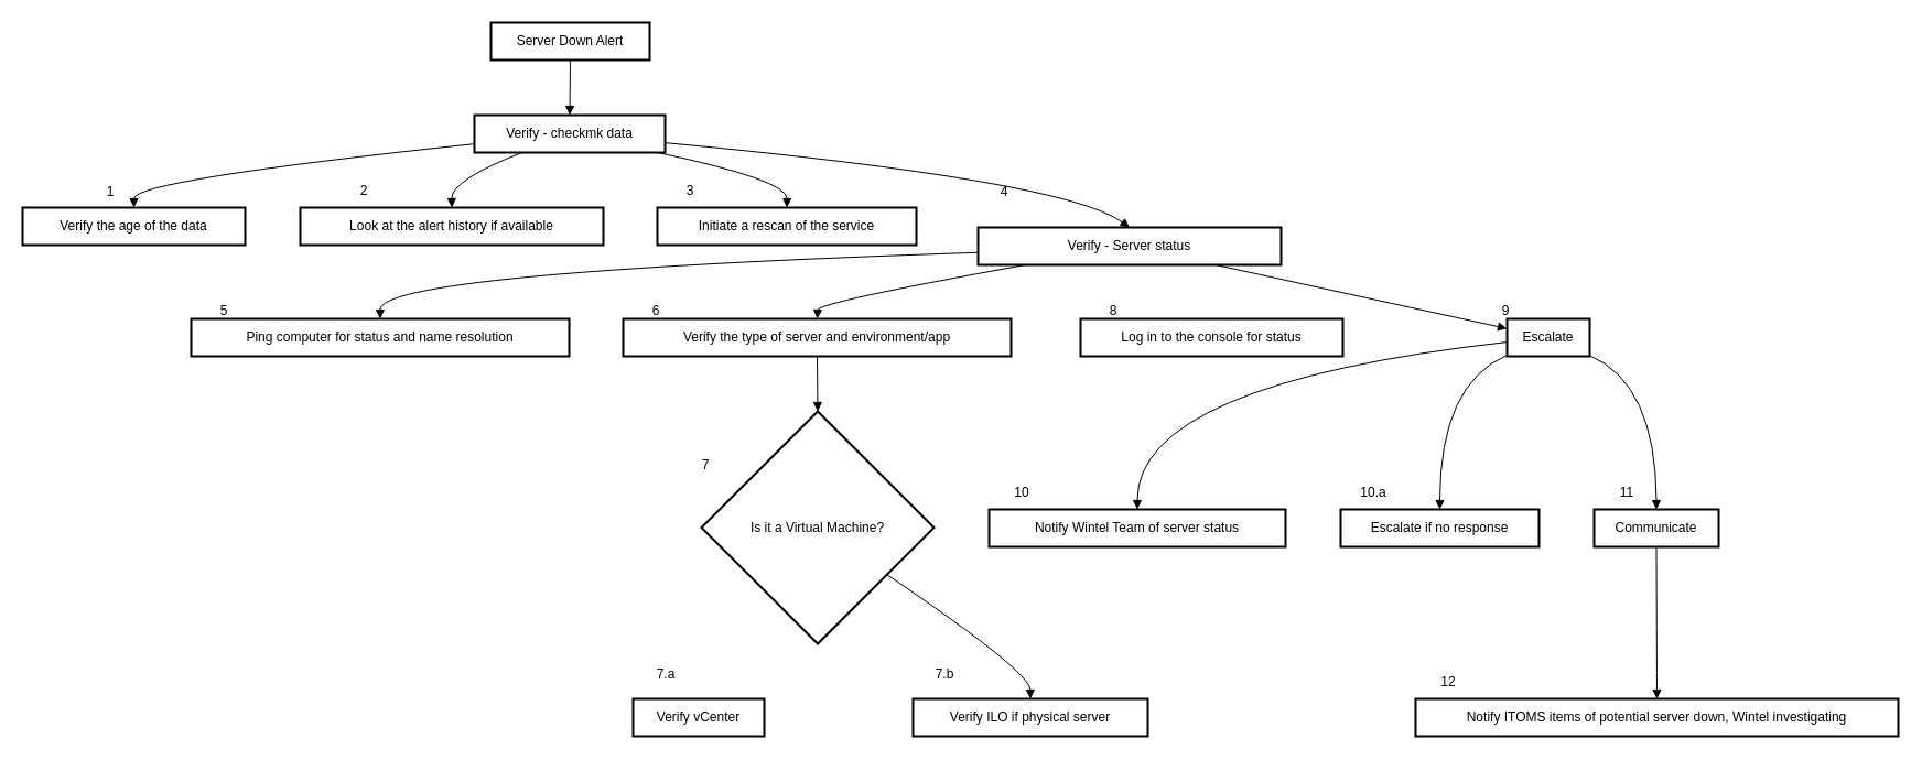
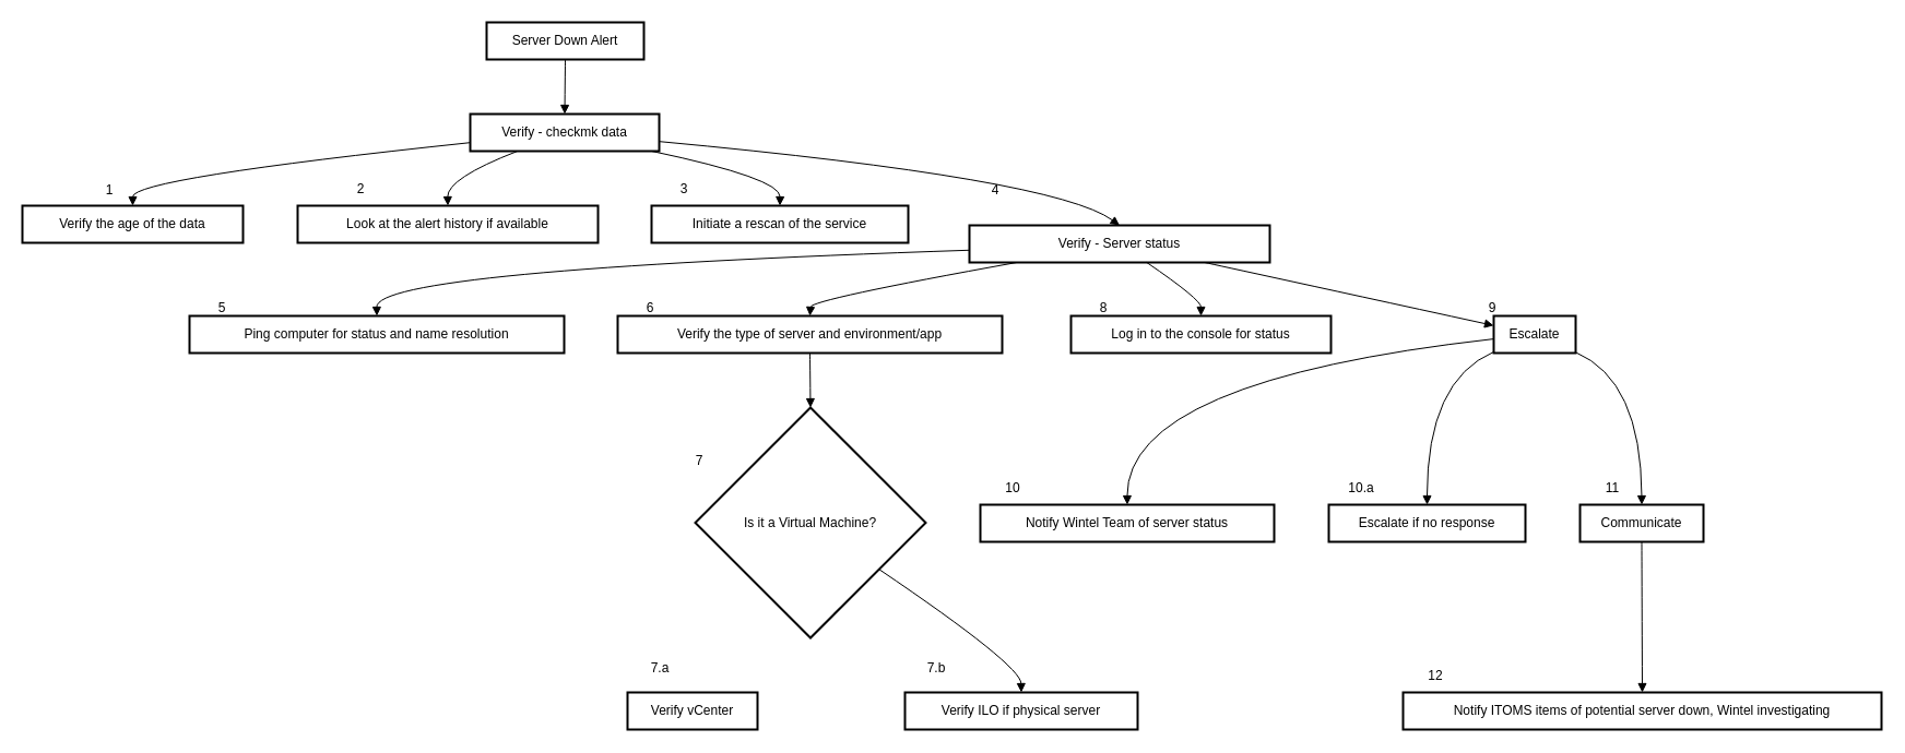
  <mxCell id="0" />
  <mxCell id="1" parent="0" />
  <mxCell id="2" value="Server Down Alert" style="whiteSpace=wrap;strokeWidth=2;" vertex="1" parent="1"><mxGeometry x="445" y="20" width="144" height="34" as="geometry" /></mxCell>
  <mxCell id="3" value="Verify - checkmk data" style="whiteSpace=wrap;strokeWidth=2;" vertex="1" parent="1"><mxGeometry x="430" y="104" width="173" height="34" as="geometry" /></mxCell>
  <mxCell id="4" value="Verify the age of the data" style="whiteSpace=wrap;strokeWidth=2;" vertex="1" parent="1"><mxGeometry x="20" y="188" width="202" height="34" as="geometry" /></mxCell>
  <mxCell id="5" value="Look at the alert history if available" style="whiteSpace=wrap;strokeWidth=2;" vertex="1" parent="1"><mxGeometry x="272" y="188" width="275" height="34" as="geometry" /></mxCell>
  <mxCell id="6" value="Initiate a rescan of the service" style="whiteSpace=wrap;strokeWidth=2;" vertex="1" parent="1"><mxGeometry x="596" y="188" width="235" height="34" as="geometry" /></mxCell>
  <mxCell id="7" value="Verify - Server status" style="whiteSpace=wrap;strokeWidth=2;" vertex="1" parent="1"><mxGeometry x="887" y="206" width="275" height="34" as="geometry" /></mxCell>
  <mxCell id="8" value="Ping computer for status and name resolution" style="whiteSpace=wrap;strokeWidth=2;" vertex="1" parent="1"><mxGeometry x="173" y="289" width="343" height="34" as="geometry" /></mxCell>
  <mxCell id="9" value="Verify the type of server and environment/app" style="whiteSpace=wrap;strokeWidth=2;" vertex="1" parent="1"><mxGeometry x="565" y="289" width="352" height="34" as="geometry" /></mxCell>
  <mxCell id="10" value="Is it a Virtual Machine?" style="rhombus;strokeWidth=2;whiteSpace=wrap;" vertex="1" parent="1"><mxGeometry x="636" y="373" width="211" height="211" as="geometry" /></mxCell>
  <mxCell id="11" value="Verify vCenter" style="whiteSpace=wrap;strokeWidth=2;" vertex="1" parent="1"><mxGeometry x="574" y="634" width="119" height="34" as="geometry" /></mxCell>
  <mxCell id="12" value="Verify ILO if physical server" style="whiteSpace=wrap;strokeWidth=2;" vertex="1" parent="1"><mxGeometry x="828" y="634" width="213" height="34" as="geometry" /></mxCell>
  <mxCell id="13" value="Log in to the console for status" style="whiteSpace=wrap;strokeWidth=2;" vertex="1" parent="1"><mxGeometry x="980" y="289" width="238" height="34" as="geometry" /></mxCell>
  <mxCell id="14" value="Escalate" style="whiteSpace=wrap;strokeWidth=2;" vertex="1" parent="1"><mxGeometry x="1367" y="289" width="75" height="34" as="geometry" /></mxCell>
  <mxCell id="15" value="Notify Wintel Team of server status" style="whiteSpace=wrap;strokeWidth=2;" vertex="1" parent="1"><mxGeometry x="897" y="462" width="269" height="34" as="geometry" /></mxCell>
  <mxCell id="16" value="Escalate if no response" style="whiteSpace=wrap;strokeWidth=2;" vertex="1" parent="1"><mxGeometry x="1216" y="462" width="180" height="34" as="geometry" /></mxCell>
  <mxCell id="17" value="Communicate" style="whiteSpace=wrap;strokeWidth=2;" vertex="1" parent="1"><mxGeometry x="1446" y="462" width="113" height="34" as="geometry" /></mxCell>
  <mxCell id="18" value="Notify ITOMS items of potential server down, Wintel investigating" style="whiteSpace=wrap;strokeWidth=2;" vertex="1" parent="1"><mxGeometry x="1284" y="634" width="438" height="34" as="geometry" /></mxCell>
  <mxCell id="19" value="" style="curved=1;startArrow=none;endArrow=block;exitX=0.5;exitY=1;entryX=0.5;entryY=0;rounded=0;" edge="1" parent="1" source="2" target="3"><mxGeometry relative="1" as="geometry"><Array as="points" /></mxGeometry></mxCell>
  <mxCell id="20" value="" style="curved=1;startArrow=none;endArrow=block;exitX=0;exitY=0.77;entryX=0.5;entryY=0;rounded=0;" edge="1" parent="1" source="3" target="4"><mxGeometry relative="1" as="geometry"><Array as="points"><mxPoint x="121" y="163" /></Array></mxGeometry></mxCell>
  <mxCell id="21" value="" style="curved=1;startArrow=none;endArrow=block;exitX=0.25;exitY=1;entryX=0.5;entryY=0;rounded=0;" edge="1" parent="1" source="3" target="5"><mxGeometry relative="1" as="geometry"><Array as="points"><mxPoint x="409" y="163" /></Array></mxGeometry></mxCell>
  <mxCell id="22" value="" style="curved=1;startArrow=none;endArrow=block;exitX=0.96;exitY=1;entryX=0.5;entryY=0;rounded=0;" edge="1" parent="1" source="3" target="6"><mxGeometry relative="1" as="geometry"><Array as="points"><mxPoint x="714" y="163" /></Array></mxGeometry></mxCell>
  <mxCell id="23" value="" style="curved=1;startArrow=none;endArrow=block;exitX=1;exitY=0.74;entryX=0.5;entryY=0;rounded=0;" edge="1" parent="1" source="3" target="7"><mxGeometry relative="1" as="geometry"><Array as="points"><mxPoint x="965" y="163" /></Array></mxGeometry></mxCell>
  <mxCell id="24" value="" style="curved=1;startArrow=none;endArrow=block;exitX=0;exitY=0.67;entryX=0.5;entryY=0;rounded=0;" edge="1" parent="1" source="7" target="8"><mxGeometry relative="1" as="geometry"><Array as="points"><mxPoint x="344" y="247" /></Array></mxGeometry></mxCell>
  <mxCell id="25" value="" style="curved=1;startArrow=none;endArrow=block;entryX=0.5;entryY=0;rounded=0;" edge="1" parent="1" source="7" target="9"><mxGeometry relative="1" as="geometry"><Array as="points"><mxPoint x="742" y="274" /></Array><mxPoint x="887" y="265.64" as="sourcePoint" /></mxGeometry></mxCell>
  <mxCell id="26" value="" style="curved=1;startArrow=none;endArrow=block;exitX=0.5;exitY=1;entryX=0.5;entryY=0;rounded=0;" edge="1" parent="1" source="9" target="10"><mxGeometry relative="1" as="geometry"><Array as="points" /></mxGeometry></mxCell>
  <mxCell id="27" value="" style="curved=1;startArrow=none;endArrow=block;exitX=1;exitY=0.84;entryX=0.5;entryY=0;rounded=0;" edge="1" parent="1" source="10" target="12"><mxGeometry relative="1" as="geometry"><Array as="points"><mxPoint x="934" y="609" /></Array></mxGeometry></mxCell>
+ <mxCell id="28" value="" style="curved=1;startArrow=none;endArrow=block;entryX=0.5;entryY=0;rounded=0;" edge="1" parent="1" source="7" target="13"><mxGeometry relative="1" as="geometry"><Array as="points"><mxPoint x="1099" y="274" /></Array><mxPoint x="1025.61" y="267" as="sourcePoint" /></mxGeometry></mxCell>
  <mxCell id="29" value="" style="curved=1;startArrow=none;endArrow=block;exitX=0;exitY=0.62;entryX=0.5;entryY=-0.01;rounded=0;" edge="1" parent="1" source="14" target="15"><mxGeometry relative="1" as="geometry"><Array as="points"><mxPoint x="1031" y="348" /></Array></mxGeometry></mxCell>
  <mxCell id="30" value="" style="curved=1;startArrow=none;endArrow=block;exitX=0;exitY=0.97;entryX=0.5;entryY=-0.01;rounded=0;" edge="1" parent="1" source="14" target="16"><mxGeometry relative="1" as="geometry"><Array as="points"><mxPoint x="1306" y="348" /></Array></mxGeometry></mxCell>
  <mxCell id="31" value="" style="curved=1;startArrow=none;endArrow=block;exitX=0.99;exitY=0.97;entryX=0.5;entryY=-0.01;rounded=0;" edge="1" parent="1" source="14" target="17"><mxGeometry relative="1" as="geometry"><Array as="points"><mxPoint x="1502" y="348" /></Array></mxGeometry></mxCell>
  <mxCell id="32" value="" style="curved=1;startArrow=none;endArrow=block;exitX=0.5;exitY=0.99;entryX=0.5;entryY=0;rounded=0;" edge="1" parent="1" source="17" target="18"><mxGeometry relative="1" as="geometry"><Array as="points" /></mxGeometry></mxCell>
  <mxCell id="33" value="1" style="text;html=1;align=center;verticalAlign=middle;whiteSpace=wrap;rounded=0;" vertex="1" parent="1"><mxGeometry x="70" y="159" width="60" height="30" as="geometry" /></mxCell>
  <mxCell id="34" value="2" style="text;html=1;align=center;verticalAlign=middle;whiteSpace=wrap;rounded=0;" vertex="1" parent="1"><mxGeometry x="300" y="158" width="60" height="30" as="geometry" /></mxCell>
  <mxCell id="35" value="3" style="text;html=1;align=center;verticalAlign=middle;whiteSpace=wrap;rounded=0;" vertex="1" parent="1"><mxGeometry x="596" y="158" width="60" height="30" as="geometry" /></mxCell>
  <mxCell id="36" value="4" style="text;html=1;align=center;verticalAlign=middle;whiteSpace=wrap;rounded=0;" vertex="1" parent="1"><mxGeometry x="881" y="159" width="60" height="30" as="geometry" /></mxCell>
  <mxCell id="37" value="5" style="text;html=1;align=center;verticalAlign=middle;whiteSpace=wrap;rounded=0;" vertex="1" parent="1"><mxGeometry x="173" y="267" width="60" height="30" as="geometry" /></mxCell>
  <mxCell id="38" value="6" style="text;html=1;align=center;verticalAlign=middle;whiteSpace=wrap;rounded=0;" vertex="1" parent="1"><mxGeometry x="565" y="267" width="60" height="30" as="geometry" /></mxCell>
  <mxCell id="39" value="7" style="text;html=1;align=center;verticalAlign=middle;whiteSpace=wrap;rounded=0;" vertex="1" parent="1"><mxGeometry x="610" y="407" width="60" height="30" as="geometry" /></mxCell>
  <mxCell id="40" value="7.a" style="text;html=1;align=center;verticalAlign=middle;whiteSpace=wrap;rounded=0;" vertex="1" parent="1"><mxGeometry x="574" y="597" width="60" height="30" as="geometry" /></mxCell>
  <mxCell id="41" value="7.b" style="text;html=1;align=center;verticalAlign=middle;whiteSpace=wrap;rounded=0;" vertex="1" parent="1"><mxGeometry x="827" y="597" width="60" height="30" as="geometry" /></mxCell>
  <mxCell id="42" value="8" style="text;html=1;align=center;verticalAlign=middle;whiteSpace=wrap;rounded=0;" vertex="1" parent="1"><mxGeometry x="980" y="267" width="60" height="30" as="geometry" /></mxCell>
  <mxCell id="43" value="" style="curved=1;startArrow=none;endArrow=block;rounded=0;" edge="1" parent="1" source="7" target="14"><mxGeometry relative="1" as="geometry"><Array as="points" /><mxPoint x="1054" y="257.82" as="sourcePoint" /><mxPoint x="1370" y="227" as="targetPoint" /></mxGeometry></mxCell>
  <mxCell id="44" value="9" style="text;html=1;align=center;verticalAlign=middle;whiteSpace=wrap;rounded=0;" vertex="1" parent="1"><mxGeometry x="1336" y="267" width="60" height="30" as="geometry" /></mxCell>
  <mxCell id="45" value="10" style="text;html=1;align=center;verticalAlign=middle;whiteSpace=wrap;rounded=0;" vertex="1" parent="1"><mxGeometry x="897" y="432" width="60" height="30" as="geometry" /></mxCell>
  <mxCell id="46" value="10.a" style="text;html=1;align=center;verticalAlign=middle;whiteSpace=wrap;rounded=0;" vertex="1" parent="1"><mxGeometry x="1216" y="432" width="60" height="30" as="geometry" /></mxCell>
  <mxCell id="47" value="11" style="text;html=1;align=center;verticalAlign=middle;whiteSpace=wrap;rounded=0;" vertex="1" parent="1"><mxGeometry x="1446" y="432" width="60" height="30" as="geometry" /></mxCell>
  <mxCell id="48" value="12" style="text;html=1;align=center;verticalAlign=middle;whiteSpace=wrap;rounded=0;" vertex="1" parent="1"><mxGeometry x="1284" y="604" width="60" height="30" as="geometry" /></mxCell>
